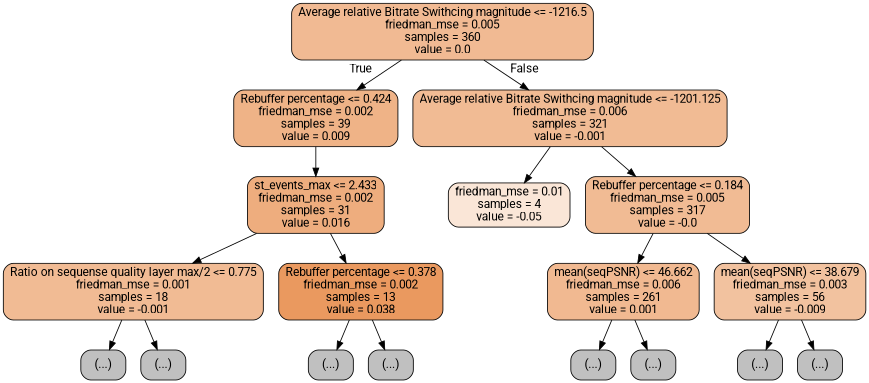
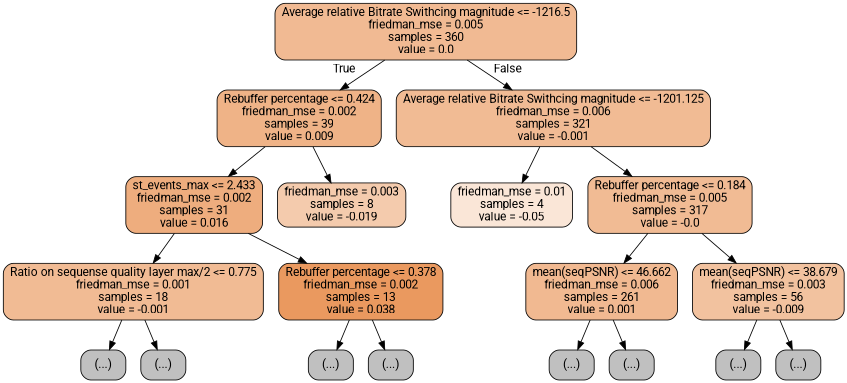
  digraph {
    fontname=Roboto
    node [color=black fillcolor="#C0C0C0" fontname=Roboto shape=box style="filled, rounded"]
    edge [fontname=Roboto]
    n1 [fillcolor="#f1ba93" label="Average relative Bitrate Swithcing magnitude <= -1216.5\nfriedman_mse = 0.005\nsamples = 360\nvalue = 0.0"]
    n2 [fillcolor="#efb387" label="Rebuffer percentage <= 0.424\nfriedman_mse = 0.002\nsamples = 39\nvalue = 0.009"]
    n3 [fillcolor="#f1bb94" label="Average relative Bitrate Swithcing magnitude <= -1201.125\nfriedman_mse = 0.006\nsamples = 321\nvalue = -0.001"]
    n4 [fillcolor="#eead7e" label="st_events_max <= 2.433\nfriedman_mse = 0.002\nsamples = 31\nvalue = 0.016"]
+   n5 [fillcolor="#f4cbad" label="friedman_mse = 0.003\nsamples = 8\nvalue = -0.019"]
    n6 [fillcolor="#f1bb94" label="Ratio on sequense quality layer max/2 <= 0.775\nfriedman_mse = 0.001\nsamples = 18\nvalue = -0.001"]
    n7 [fillcolor="#ea995f" label="Rebuffer percentage <= 0.378\nfriedman_mse = 0.002\nsamples = 13\nvalue = 0.038"]
    n8 [label="(...)"]
    n9 [label="(...)"]
    n10 [label="(...)"]
    n11 [label="(...)"]
    n12 [fillcolor="#fae6d7" label="friedman_mse = 0.01\nsamples = 4\nvalue = -0.05"]
    n13 [fillcolor="#f1bb94" label="Rebuffer percentage <= 0.184\nfriedman_mse = 0.005\nsamples = 317\nvalue = -0.0"]
    n14 [fillcolor="#f1b991" label="mean(seqPSNR) <= 46.662\nfriedman_mse = 0.006\nsamples = 261\nvalue = 0.001"]
    n15 [fillcolor="#f2c29f" label="mean(seqPSNR) <= 38.679\nfriedman_mse = 0.003\nsamples = 56\nvalue = -0.009"]
    n16 [label="(...)"]
    n17 [label="(...)"]
    n18 [label="(...)"]
    n19 [label="(...)"]
    n1 -> n2 [headlabel=True labelangle=45 labeldistance=2.5]
    n1 -> n3 [headlabel=False labelangle=-45 labeldistance=2.5]
    n2 -> n4
+   n2 -> n5
    n3 -> n12
    n3 -> n13
    n4 -> n6
    n4 -> n7
    n6 -> n8
    n6 -> n9
    n7 -> n10
    n7 -> n11
    n13 -> n14
    n13 -> n15
    n14 -> n16
    n14 -> n17
    n15 -> n18
    n15 -> n19
  }
